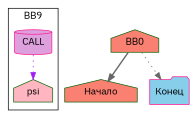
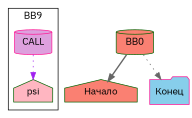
  digraph {
    fontname="IBM Plex Sans"
    rankdir=TB
    node [color=darkgreen fillcolor=salmon fontname="IBM Plex Sans" shape=cylinder style=filled]
    edge [color=gray40 fontname="IBM Plex Sans" style=dotted]
    n1 [color=deeppink fillcolor=plum label=CALL]
    n2 [fillcolor=lightpink label=psi shape=house]
    n3 [label="Начало" shape=house]
-   n4 [label=BB0 shape=house]
+   n4 [label=BB0]
    n5 [color=deeppink fillcolor=skyblue label="Конец" shape=folder]
    subgraph cluster_1 {
      label=BB9
      n1
      n2
    }
    n1 -> n2 [color=purple]
    n4 -> n3 [style=bold]
    n4 -> n5
  }
